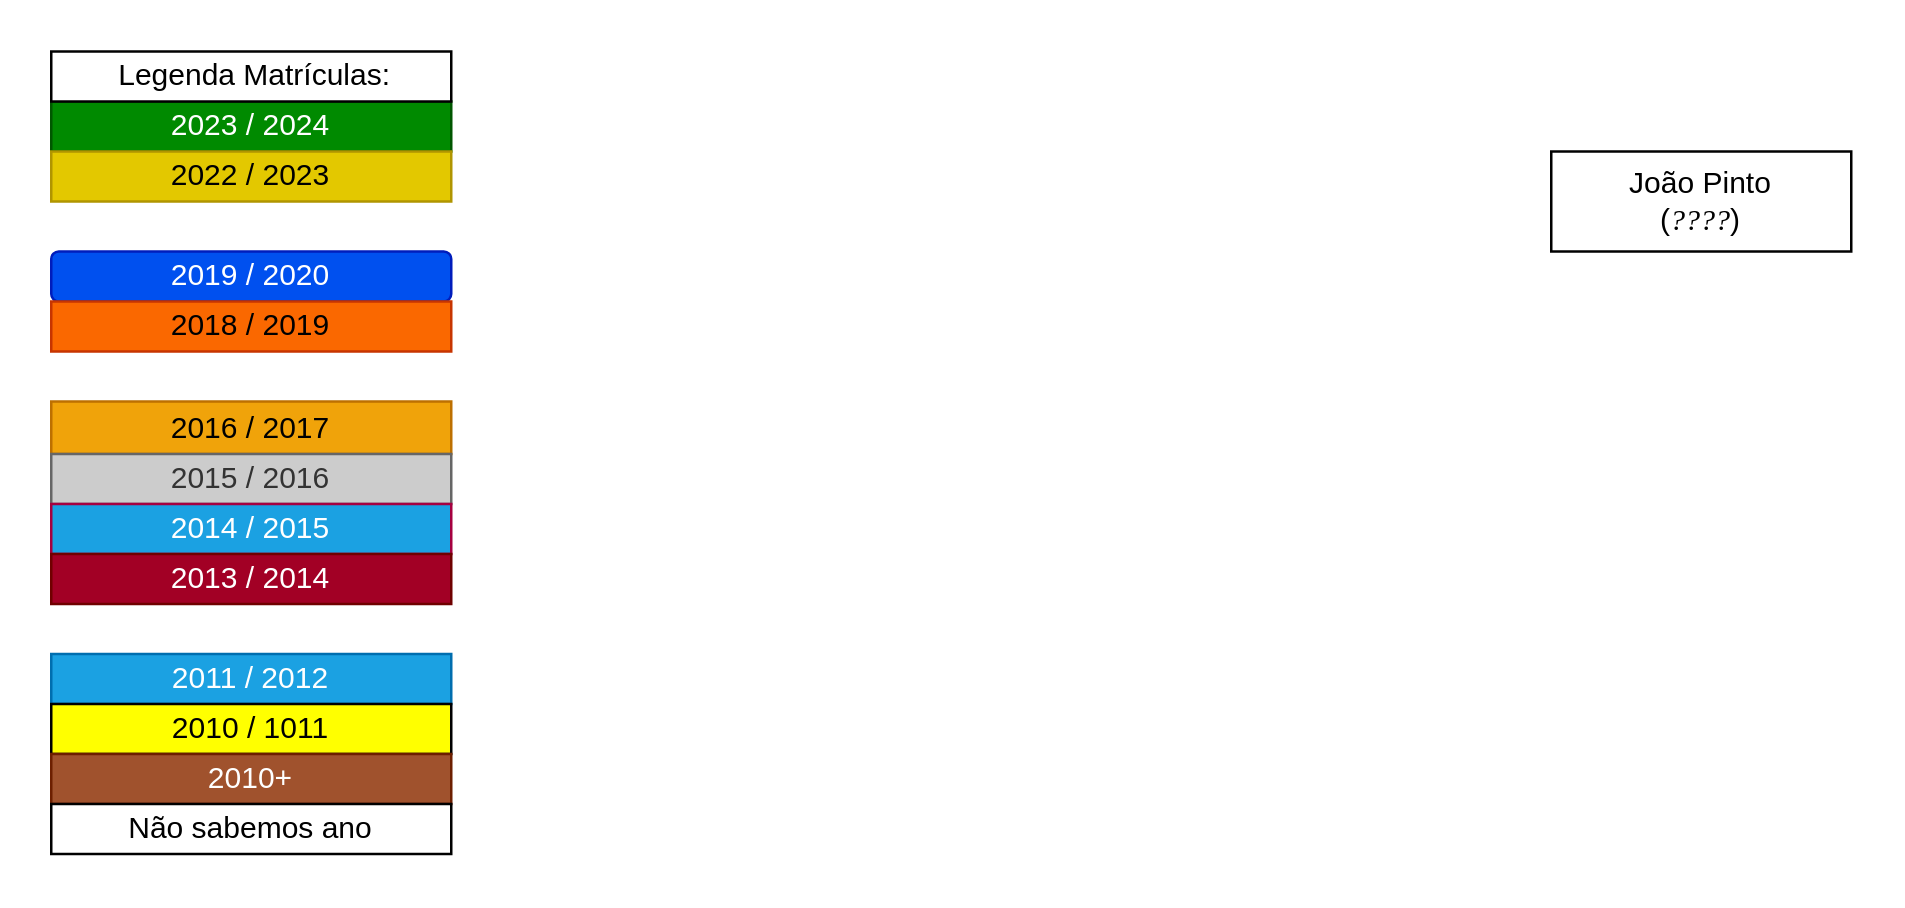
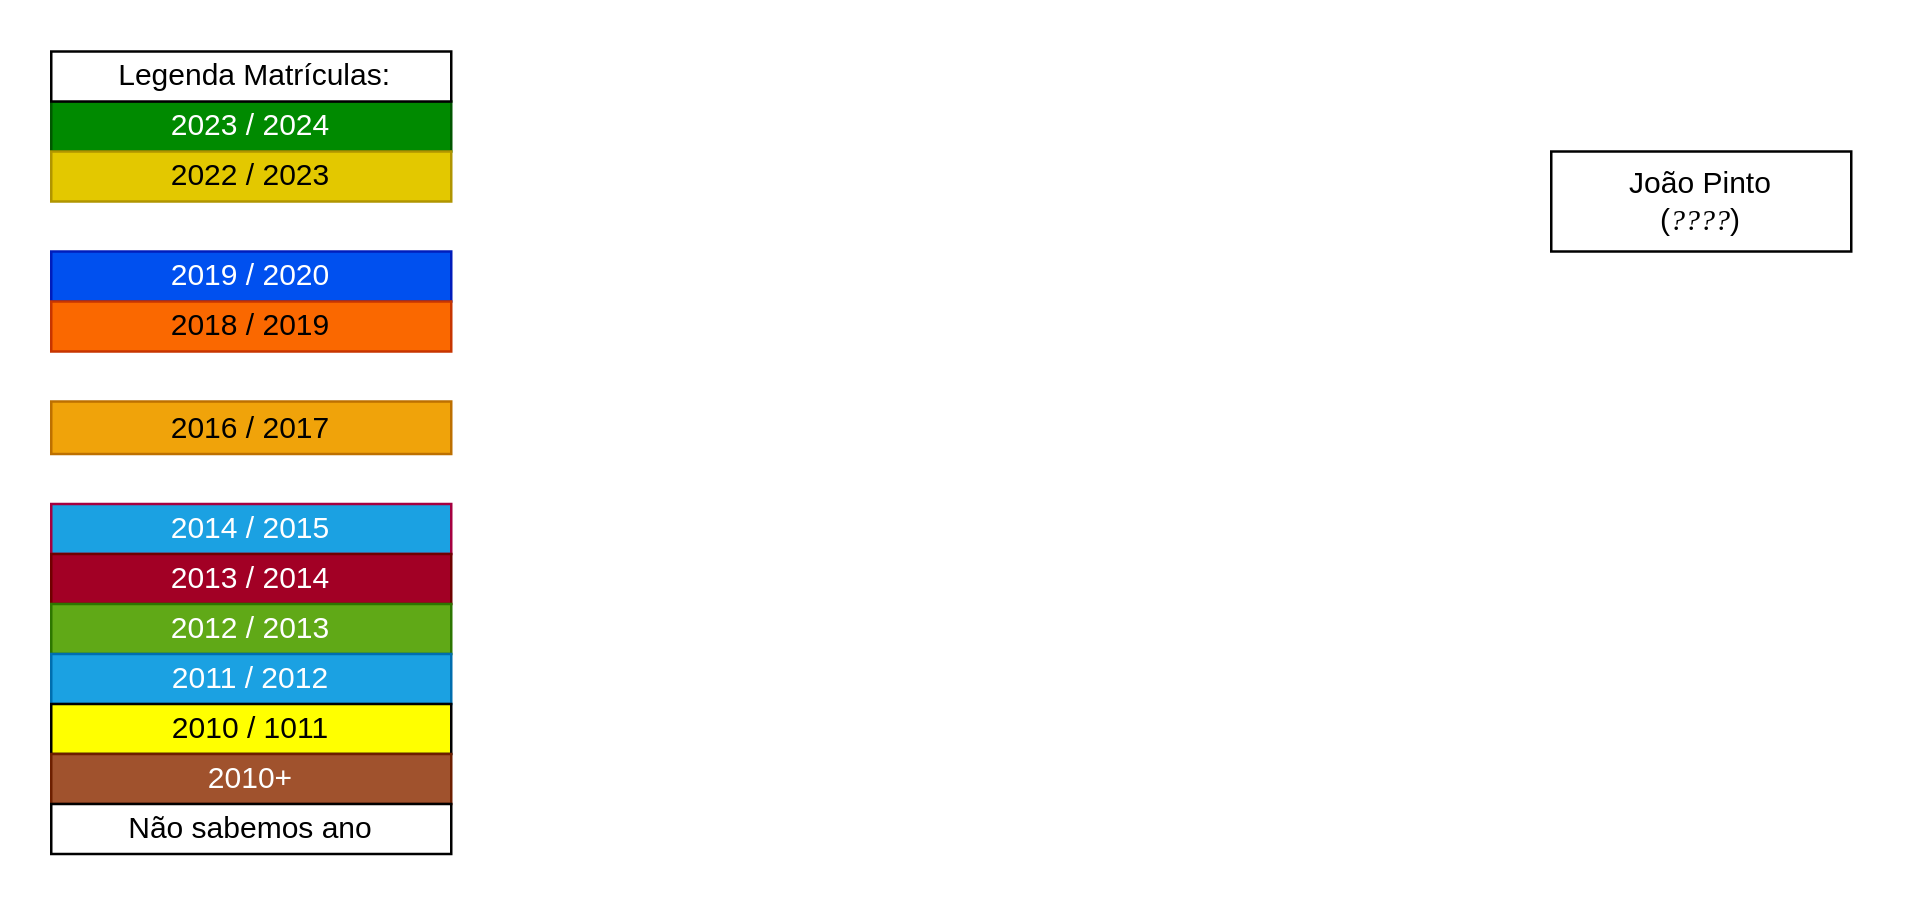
  <mxCell id="0" />
  <mxCell id="1" parent="0" />
  <mxCell id="2" value="2023 / 2024" style="rounded=0;whiteSpace=wrap;html=1;fillColor=#008a00;fontColor=#ffffff;strokeColor=#005700;" vertex="1" parent="1"><mxGeometry x="20" y="40" width="160" height="20" as="geometry" /></mxCell>
  <mxCell id="3" value="2022 / 2023" style="rounded=0;whiteSpace=wrap;html=1;fillColor=#e3c800;fontColor=#000000;strokeColor=#B09500;" vertex="1" parent="1"><mxGeometry x="20" y="60" width="160" height="20" as="geometry" /></mxCell>
- <mxCell id="4" value="2019 / 2020" style="whiteSpace=wrap;html=1;fillColor=#0050ef;fontColor=#ffffff;strokeColor=#001DBC;rounded=1;" vertex="1" parent="1"><mxGeometry x="20" y="100" width="160" height="20" as="geometry" /></mxCell>
+ <mxCell id="4" value="2019 / 2020" style="rounded=0;whiteSpace=wrap;html=1;fillColor=#0050ef;fontColor=#ffffff;strokeColor=#001DBC;" vertex="1" parent="1"><mxGeometry x="20" y="100" width="160" height="20" as="geometry" /></mxCell>
  <mxCell id="5" value="2018 / 2019" style="rounded=0;whiteSpace=wrap;html=1;fillColor=#fa6800;fontColor=#000000;strokeColor=#C73500;" vertex="1" parent="1"><mxGeometry x="20" y="120" width="160" height="20" as="geometry" /></mxCell>
  <mxCell id="6" value="&amp;nbsp;Legenda Matrículas:" style="rounded=0;whiteSpace=wrap;html=1;" vertex="1" parent="1"><mxGeometry x="20" y="20" width="160" height="20" as="geometry" /></mxCell>
  <mxCell id="7" value="2016 / 2017" style="rounded=0;whiteSpace=wrap;html=1;fillColor=#f0a30a;fontColor=#000000;strokeColor=#BD7000;" vertex="1" parent="1"><mxGeometry x="20" y="160" width="160" height="21" as="geometry" /></mxCell>
- <mxCell id="8" value="2015 / 2016" style="rounded=0;whiteSpace=wrap;html=1;fillColor=#CCCCCC;strokeColor=#666666;fontColor=#333333;" vertex="1" parent="1"><mxGeometry x="20" y="181" width="160" height="20" as="geometry" /></mxCell>
  <mxCell id="9" value="2014 / 2015" style="rounded=0;whiteSpace=wrap;html=1;fillColor=#1ba1e2;fontColor=#ffffff;strokeColor=#A50040;" vertex="1" parent="1"><mxGeometry x="20" y="201" width="160" height="20" as="geometry" /></mxCell>
  <mxCell id="10" value="2013 / 2014" style="rounded=0;whiteSpace=wrap;html=1;fillColor=#a20025;fontColor=#ffffff;strokeColor=#6F0000;" vertex="1" parent="1"><mxGeometry x="20" y="221" width="160" height="20" as="geometry" /></mxCell>
+ <mxCell id="11" value="2012&lt;span style=&quot;background-color: initial;&quot;&gt;&amp;nbsp;/ 2013&lt;/span&gt;" style="rounded=0;whiteSpace=wrap;html=1;fillColor=#60a917;fontColor=#ffffff;strokeColor=#2D7600;" vertex="1" parent="1"><mxGeometry x="20" y="241" width="160" height="20" as="geometry" /></mxCell>
  <mxCell id="12" value="2011&lt;span style=&quot;background-color: initial;&quot;&gt;&amp;nbsp;/ 2012&lt;/span&gt;" style="rounded=0;whiteSpace=wrap;html=1;fillColor=#1ba1e2;fontColor=#ffffff;strokeColor=#006EAF;" vertex="1" parent="1"><mxGeometry x="20" y="261" width="160" height="20" as="geometry" /></mxCell>
  <mxCell id="13" value="2010&lt;span style=&quot;background-color: initial;&quot;&gt;&amp;nbsp;/ 1011&lt;/span&gt;" style="rounded=0;whiteSpace=wrap;html=1;fillColor=#FFFF00;fontColor=#000000;" vertex="1" parent="1"><mxGeometry x="20" y="281" width="160" height="20" as="geometry" /></mxCell>
  <mxCell id="14" value="2010+" style="rounded=0;whiteSpace=wrap;html=1;fillColor=#a0522d;strokeColor=#6D1F00;fontColor=#ffffff;" vertex="1" parent="1"><mxGeometry x="20" y="301" width="160" height="20" as="geometry" /></mxCell>
  <mxCell id="15" value="Não sabemos ano" style="rounded=0;whiteSpace=wrap;html=1;" vertex="1" parent="1"><mxGeometry x="20" y="321" width="160" height="20" as="geometry" /></mxCell>
  <mxCell id="16" value="&lt;div&gt;&lt;span style=&quot;background-color: initial;&quot;&gt;João Pinto&lt;/span&gt;&lt;/div&gt;&lt;div&gt;&lt;span style=&quot;background-color: initial;&quot;&gt;(&lt;/span&gt;&lt;i style=&quot;background-color: initial;&quot;&gt;&lt;font face=&quot;Times New Roman&quot;&gt;????&lt;/font&gt;&lt;/i&gt;&lt;span style=&quot;background-color: initial;&quot;&gt;)&lt;/span&gt;&lt;/div&gt;" style="rounded=0;whiteSpace=wrap;html=1;" vertex="1" parent="1"><mxGeometry x="620" y="60" width="120" height="40" as="geometry" /></mxCell>
